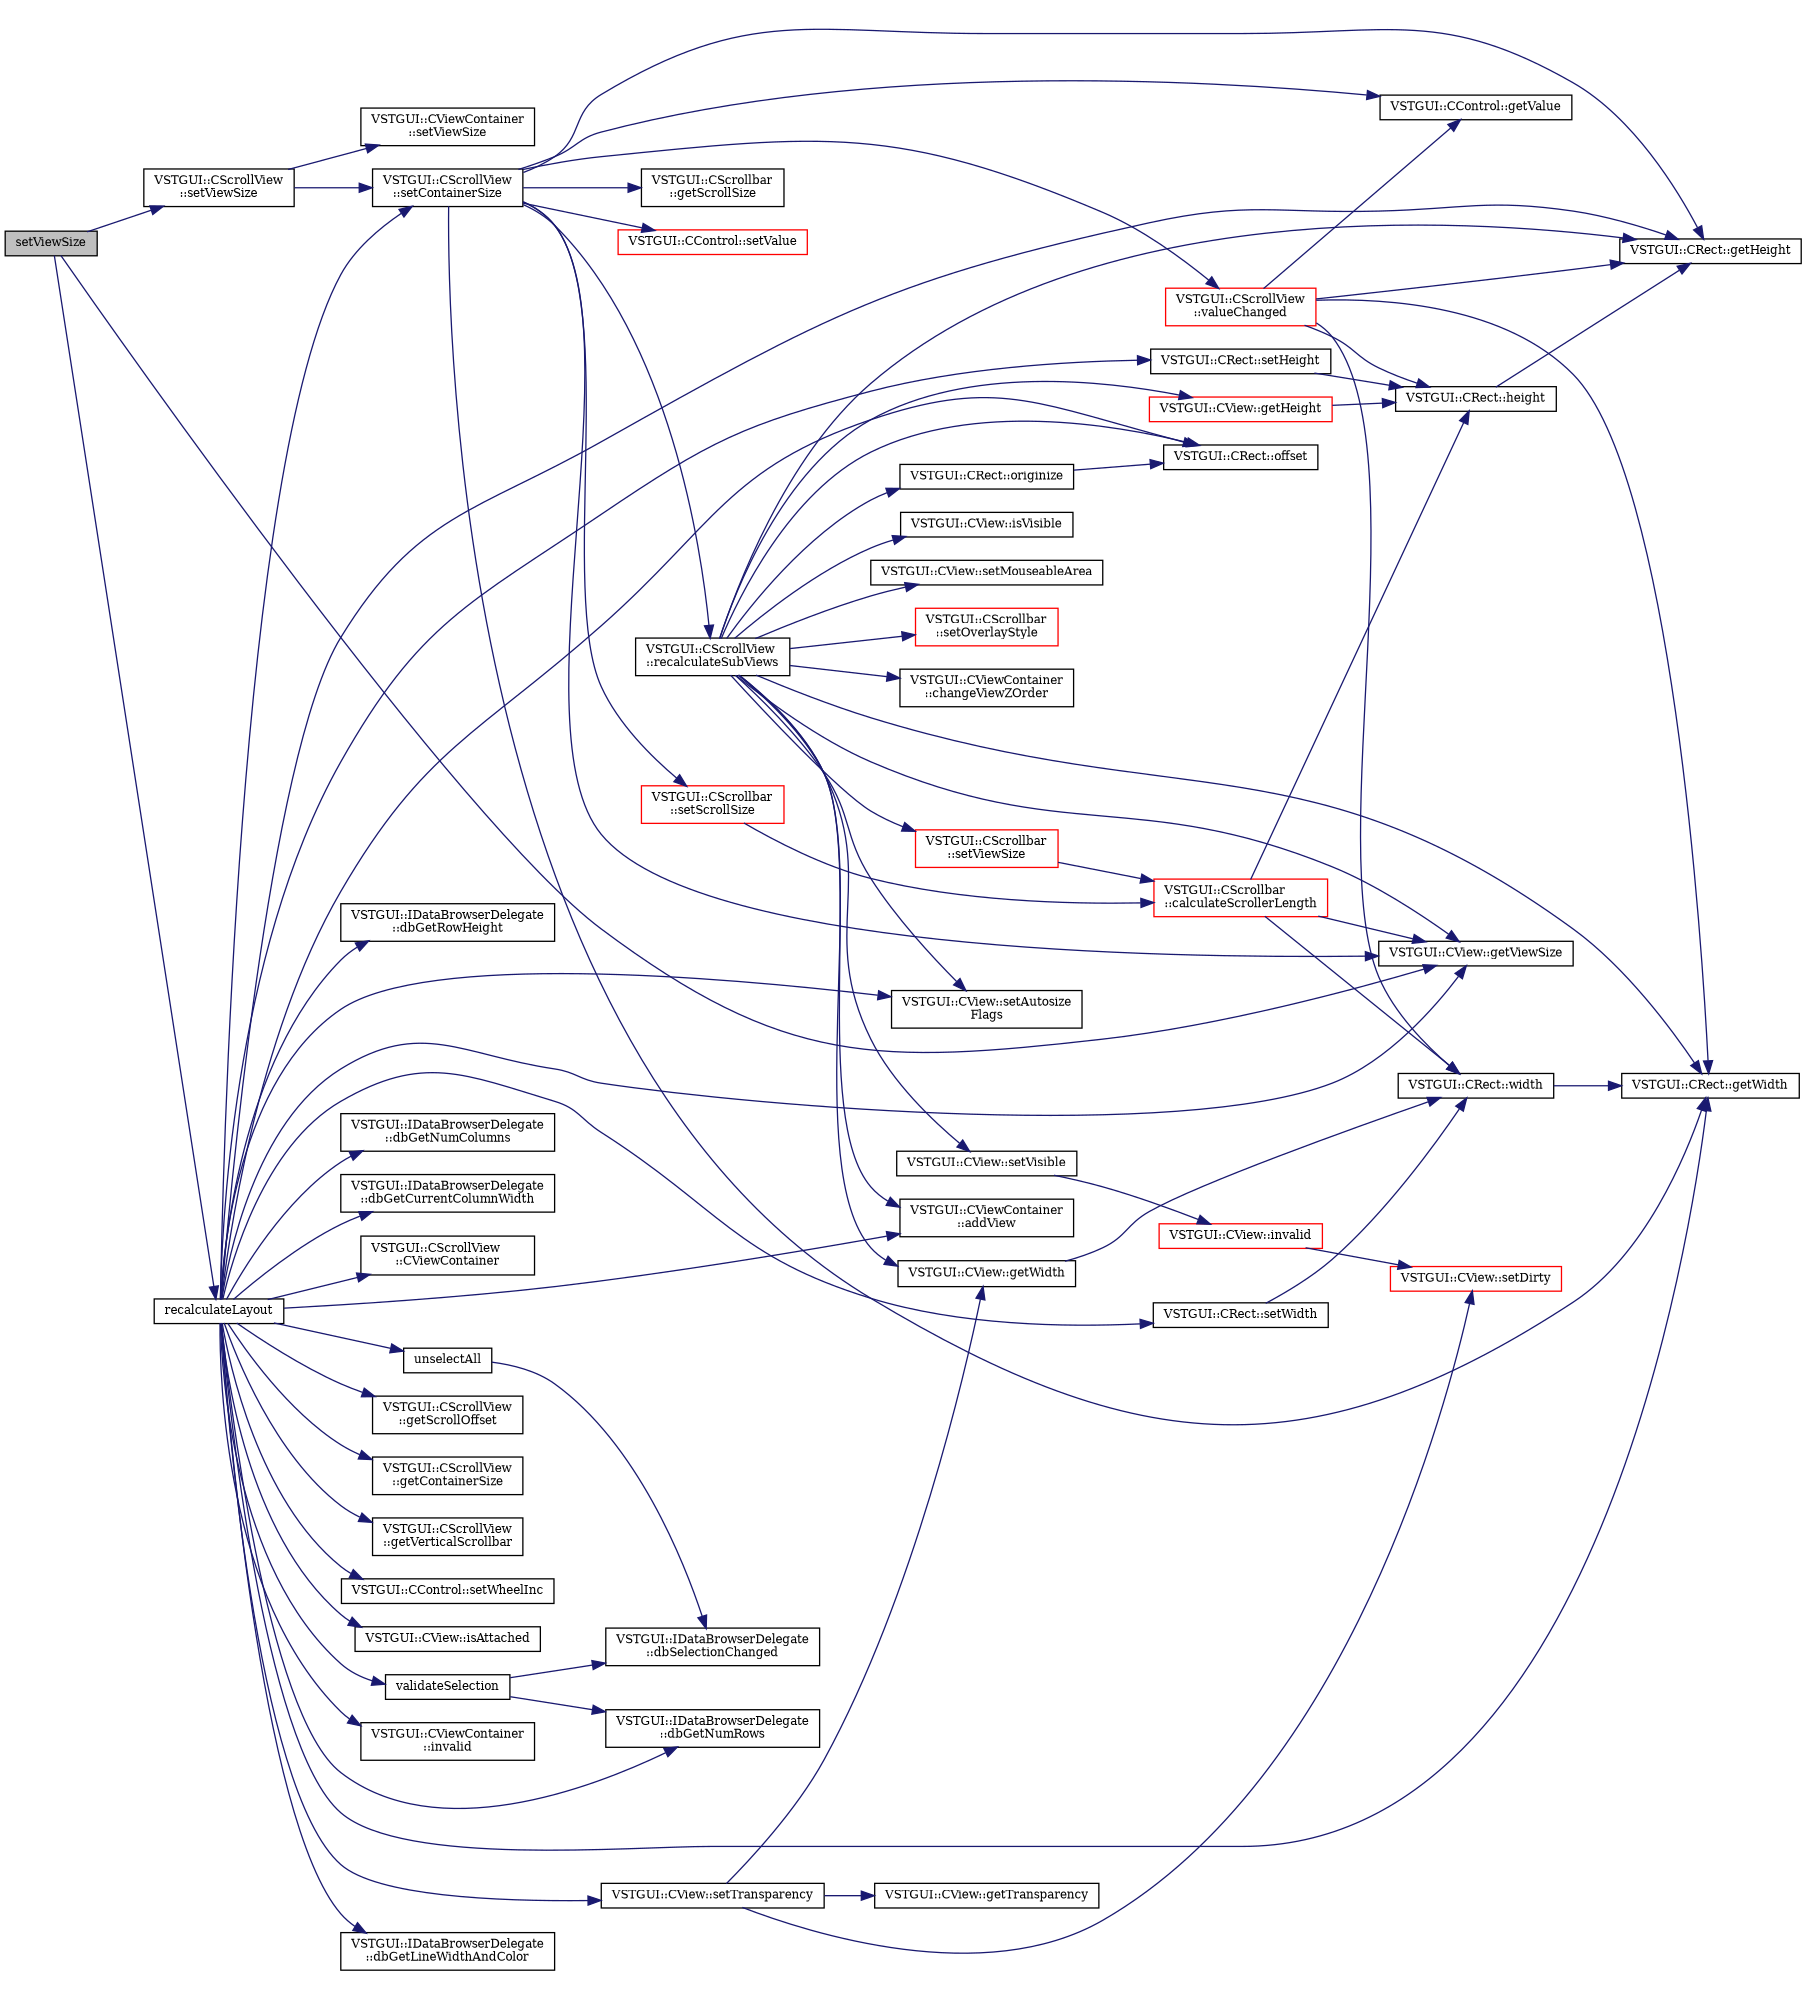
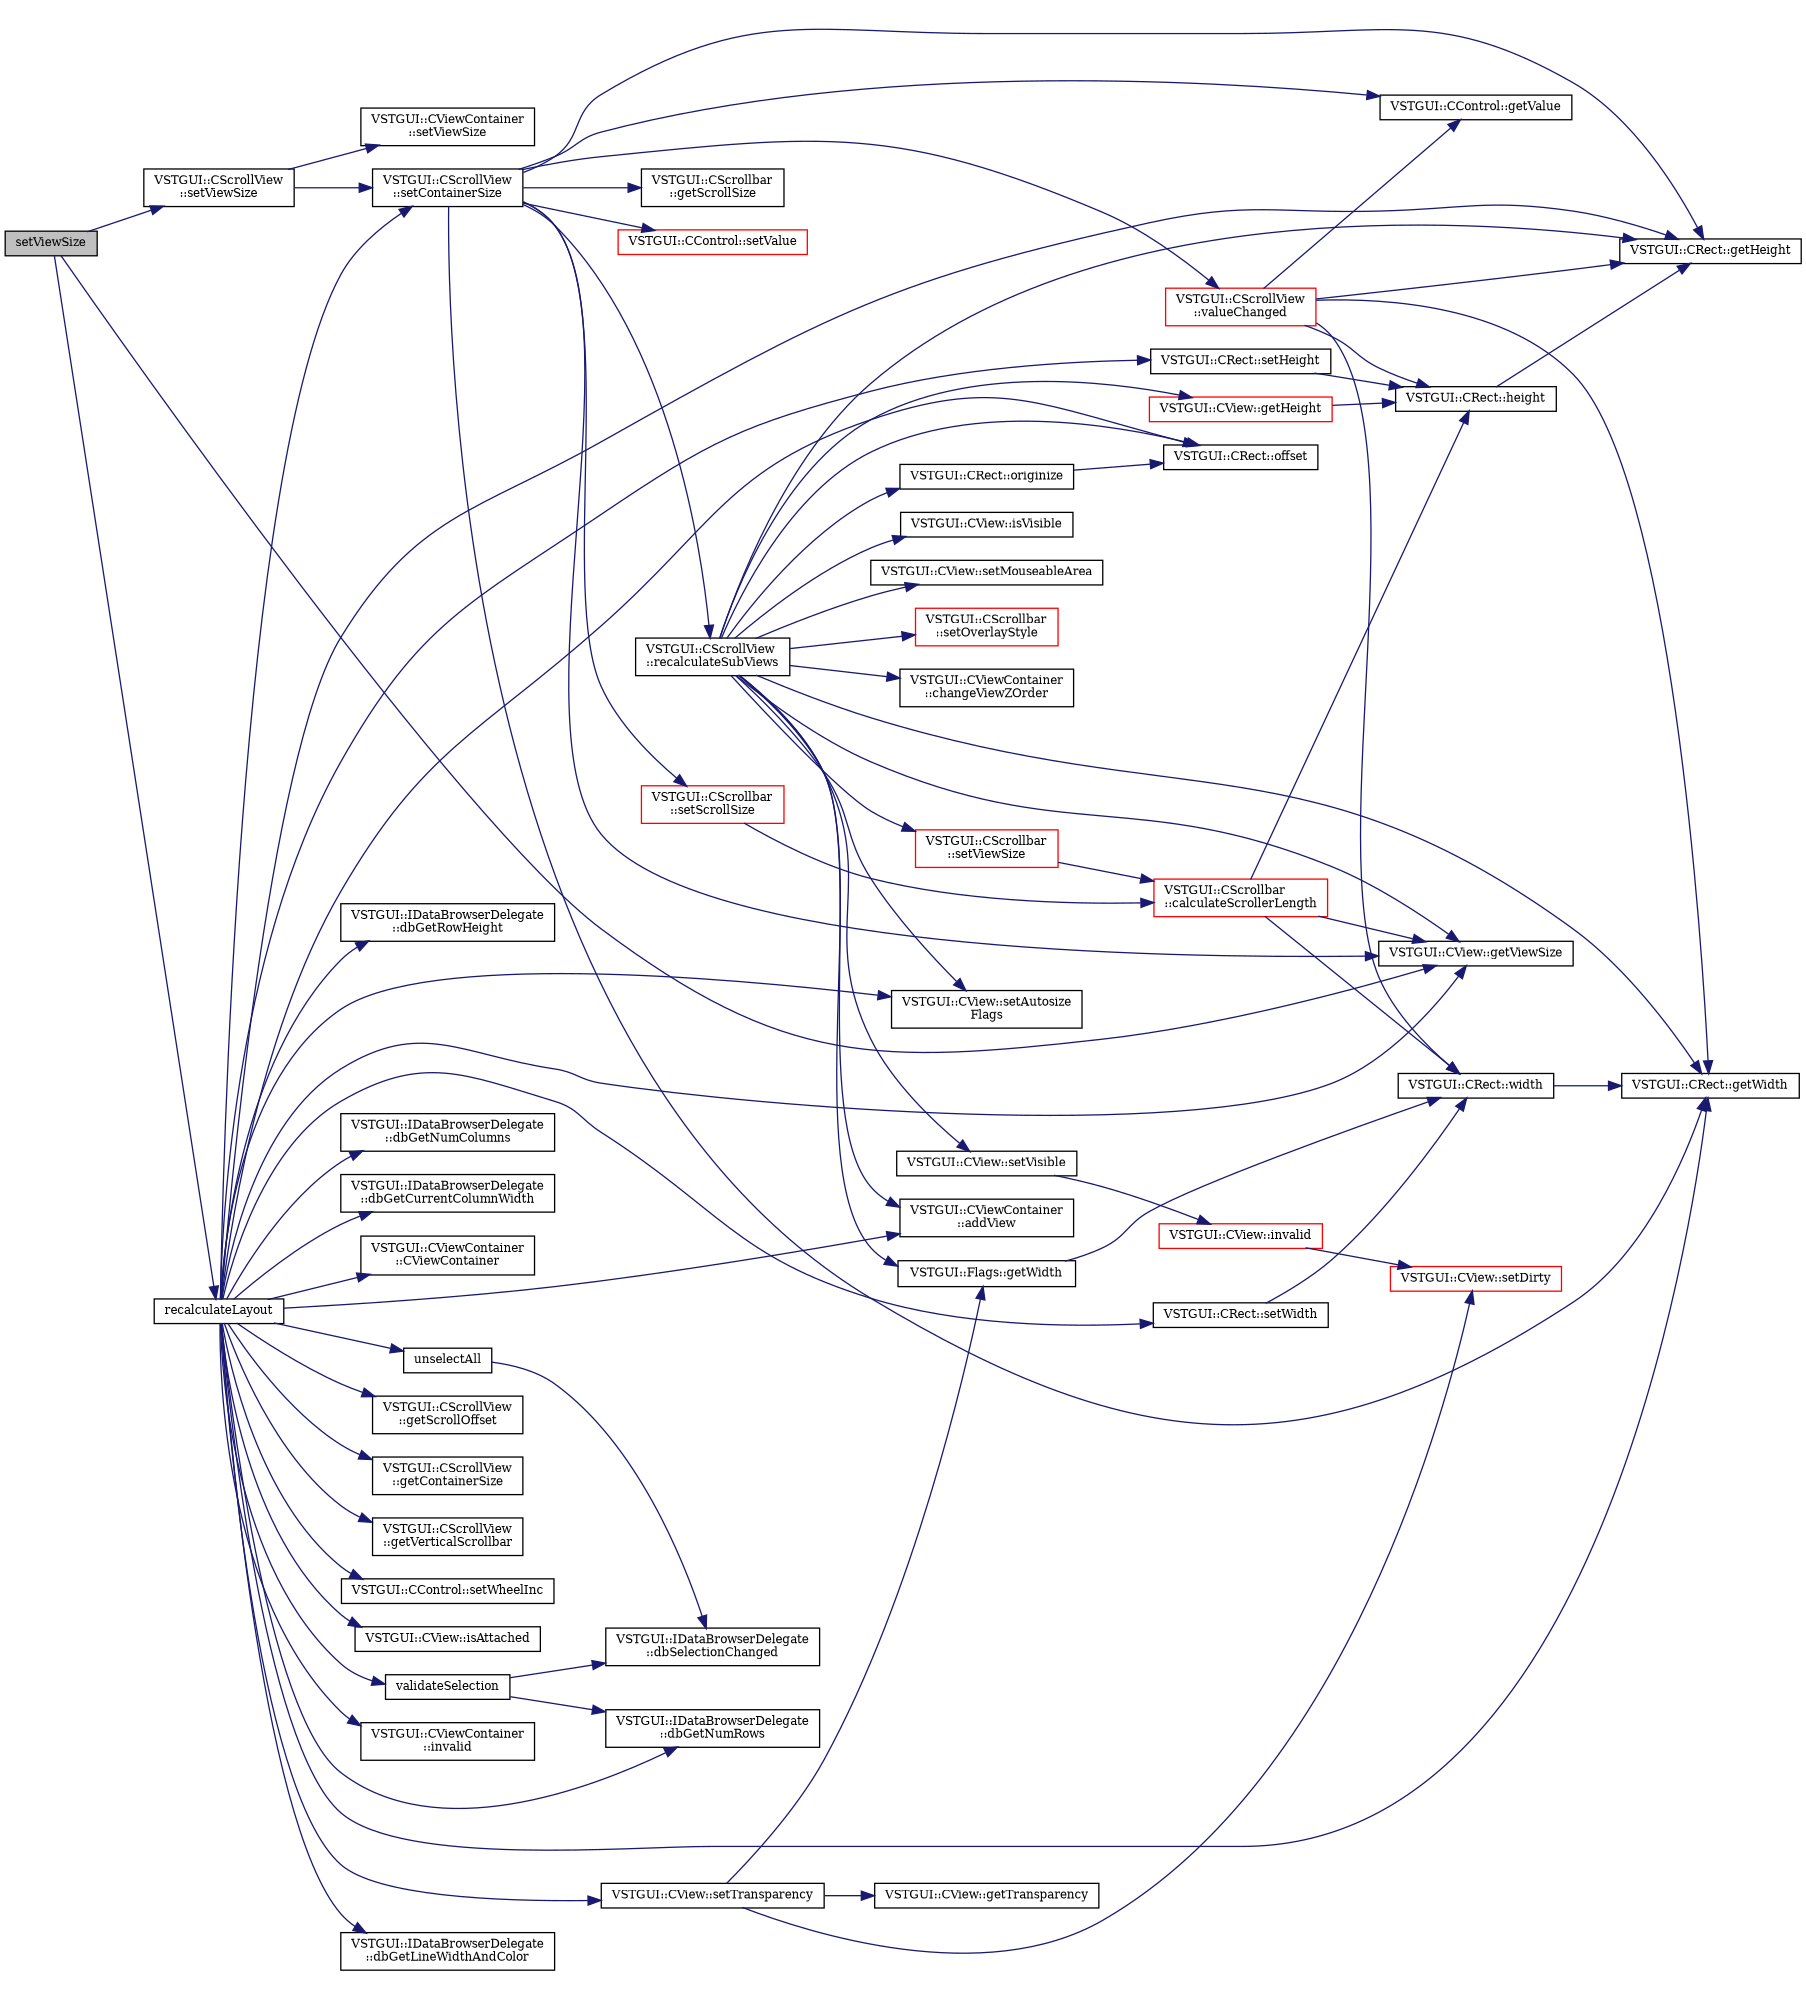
  digraph {
    fontname="DejaVu Serif"
    rankdir=LR
    node [color=black fontname="DejaVu Serif" fontsize=9 shape=record]
    edge [color=midnightblue fontname="DejaVu Serif" fontsize=9 labelfontname=Arial labelfontsize=9 style=solid]
    n1 [fillcolor=grey75 fontcolor=black height=0.2 label=setViewSize style=filled width=0.4]
    n2 [height=0.2 label="VSTGUI::CView::getViewSize" width=0.4]
    n3 [height=0.2 label="VSTGUI::CScrollView\l::setViewSize" width=0.4]
    n4 [height=0.2 label=recalculateLayout width=0.4]
    n5 [height=0.2 label="VSTGUI::CViewContainer\l::setViewSize" width=0.4]
    n6 [height=0.2 label="VSTGUI::CScrollView\l::setContainerSize" width=0.4]
    n7 [height=0.2 label="VSTGUI::CRect::getWidth" width=0.4]
    n8 [height=0.2 label="VSTGUI::CRect::getHeight" width=0.4]
    n9 [height=0.2 label="VSTGUI::CView::setAutosize\lFlags" width=0.4]
    n10 [height=0.2 label="VSTGUI::CViewContainer\l::addView" width=0.4]
    n11 [height=0.2 label="VSTGUI::CRect::offset" width=0.4]
    n12 [height=0.2 label="VSTGUI::IDataBrowserDelegate\l::dbGetLineWidthAndColor" width=0.4]
    n13 [height=0.2 label="VSTGUI::IDataBrowserDelegate\l::dbGetRowHeight" width=0.4]
    n14 [height=0.2 label="VSTGUI::IDataBrowserDelegate\l::dbGetNumRows" width=0.4]
    n15 [height=0.2 label="VSTGUI::IDataBrowserDelegate\l::dbGetNumColumns" width=0.4]
    n16 [height=0.2 label="VSTGUI::IDataBrowserDelegate\l::dbGetCurrentColumnWidth" width=0.4]
    n17 [height=0.2 label="VSTGUI::CRect::setWidth" width=0.4]
-   n18 [height=0.2 label="VSTGUI::CScrollView\l::CViewContainer" width=0.4]
+   n18 [height=0.2 label="VSTGUI::CViewContainer\l::CViewContainer" width=0.4]
    n19 [height=0.2 label="VSTGUI::CView::setTransparency" width=0.4]
    n20 [height=0.2 label="VSTGUI::CScrollView\l::getScrollOffset" width=0.4]
    n21 [height=0.2 label="VSTGUI::CRect::setHeight" width=0.4]
    n22 [height=0.2 label="VSTGUI::CScrollView\l::getContainerSize" width=0.4]
    n23 [height=0.2 label="VSTGUI::CScrollView\l::getVerticalScrollbar" width=0.4]
    n24 [height=0.2 label="VSTGUI::CControl::setWheelInc" width=0.4]
    n25 [height=0.2 label="VSTGUI::CView::isAttached" width=0.4]
    n26 [height=0.2 label="VSTGUI::CViewContainer\l::invalid" width=0.4]
    n27 [height=0.2 label=validateSelection width=0.4]
    n28 [height=0.2 label=unselectAll width=0.4]
    n29 [height=0.2 label="VSTGUI::CScrollView\l::recalculateSubViews" width=0.4]
    n30 [height=0.2 label="VSTGUI::CScrollbar\l::getScrollSize" width=0.4]
    n31 [height=0.2 label="VSTGUI::CControl::getValue" width=0.4]
    n32 [color=red height=0.2 label="VSTGUI::CScrollbar\l::setScrollSize" width=0.4]
    n33 [color=red height=0.2 label="VSTGUI::CControl::setValue" width=0.4]
    n34 [color=red height=0.2 label="VSTGUI::CScrollView\l::valueChanged" width=0.4]
-   n35 [height=0.2 label="VSTGUI::CView::getWidth" width=0.4]
+   n35 [height=0.2 label="VSTGUI::Flags::getWidth" width=0.4]
    n36 [color=red height=0.2 label="VSTGUI::CView::getHeight" width=0.4]
    n37 [height=0.2 label="VSTGUI::CRect::originize" width=0.4]
    n38 [height=0.2 label="VSTGUI::CView::isVisible" width=0.4]
    n39 [color=red height=0.2 label="VSTGUI::CScrollbar\l::setViewSize" width=0.4]
    n40 [height=0.2 label="VSTGUI::CView::setMouseableArea" width=0.4]
    n41 [height=0.2 label="VSTGUI::CView::setVisible" width=0.4]
    n42 [color=red height=0.2 label="VSTGUI::CScrollbar\l::setOverlayStyle" width=0.4]
    n43 [height=0.2 label="VSTGUI::CViewContainer\l::changeViewZOrder" width=0.4]
    n44 [color=red height=0.2 label="VSTGUI::CScrollbar\l::calculateScrollerLength" width=0.4]
    n45 [height=0.2 label="VSTGUI::CRect::width" width=0.4]
    n46 [height=0.2 label="VSTGUI::CRect::height" width=0.4]
    n47 [color=red height=0.2 label="VSTGUI::CView::invalid" width=0.4]
    n48 [color=red height=0.2 label="VSTGUI::CView::setDirty" width=0.4]
    n49 [height=0.2 label="VSTGUI::CView::getTransparency" width=0.4]
    n50 [height=0.2 label="VSTGUI::IDataBrowserDelegate\l::dbSelectionChanged" width=0.4]
    n1 -> n2
    n1 -> n3
    n1 -> n4
    n3 -> n5
    n3 -> n6
    n4 -> n2
    n4 -> n6
    n4 -> n7
    n4 -> n8
    n4 -> n9
    n4 -> n10
    n4 -> n11
    n4 -> n12
    n4 -> n13
    n4 -> n14
    n4 -> n15
    n4 -> n16
    n4 -> n17
    n4 -> n18
    n4 -> n19
    n4 -> n20
    n4 -> n21
    n4 -> n22
    n4 -> n23
    n4 -> n24
    n4 -> n25
    n4 -> n26
    n4 -> n27
    n4 -> n28
    n6 -> n2
    n6 -> n7
    n6 -> n8
    n6 -> n29
    n6 -> n30
    n6 -> n31
    n6 -> n32
    n6 -> n33
    n6 -> n34
    n17 -> n45
    n19 -> n35
    n19 -> n48
    n19 -> n49
    n21 -> n46
    n27 -> n14
    n27 -> n50
    n28 -> n50
    n29 -> n2
    n29 -> n7
    n29 -> n8
    n29 -> n9
    n29 -> n10
    n29 -> n11
    n29 -> n35
    n29 -> n36
    n29 -> n37
    n29 -> n38
    n29 -> n39
    n29 -> n40
    n29 -> n41
    n29 -> n42
    n29 -> n43
    n32 -> n44
    n34 -> n7
    n34 -> n8
    n34 -> n31
    n34 -> n45
    n34 -> n46
    n35 -> n45
    n36 -> n46
    n37 -> n11
    n39 -> n44
    n41 -> n47
    n44 -> n2
    n44 -> n45
    n44 -> n46
    n45 -> n7
    n46 -> n8
    n47 -> n48
  }
